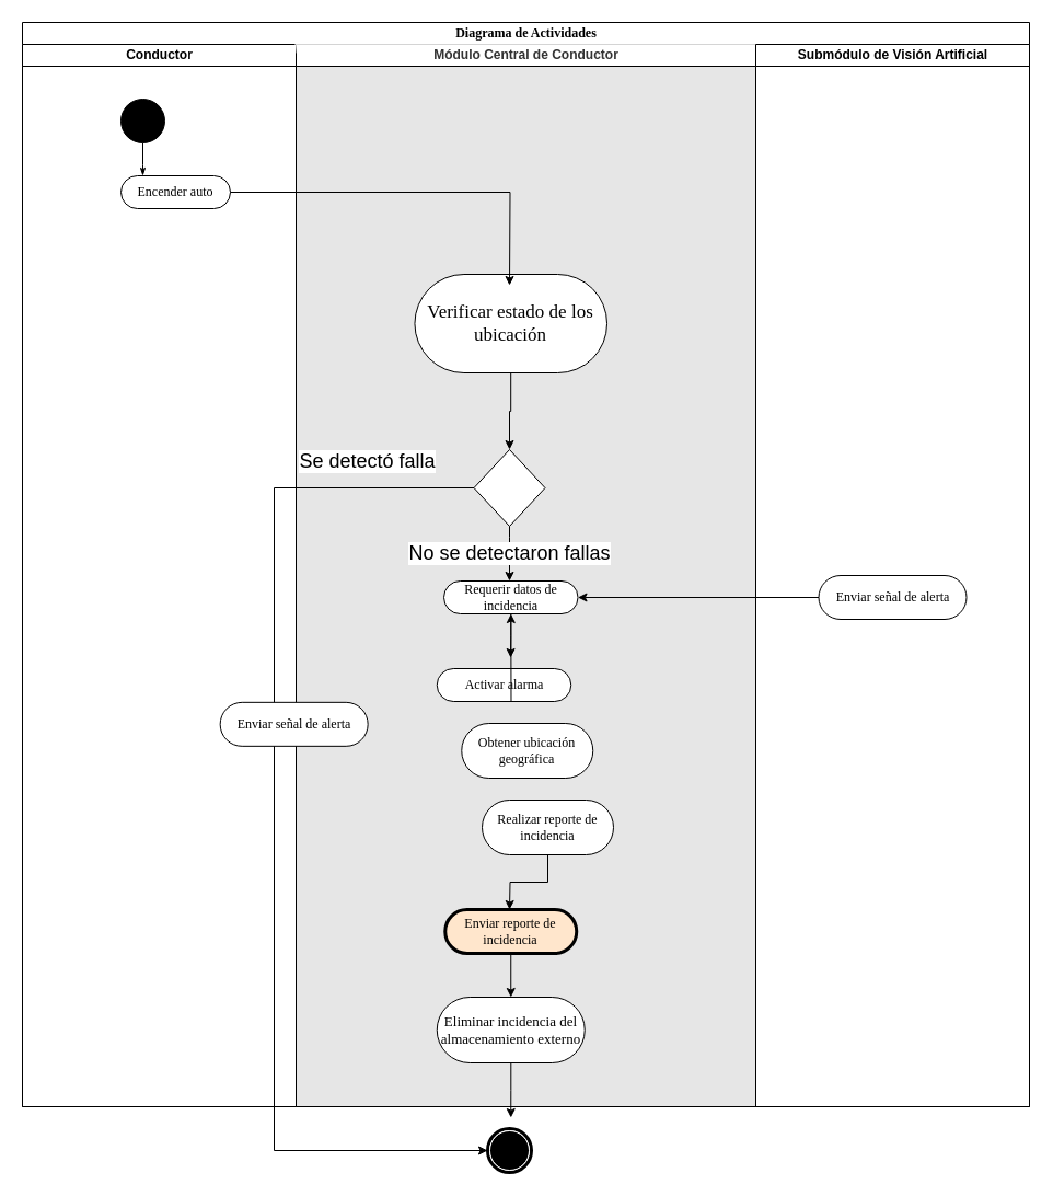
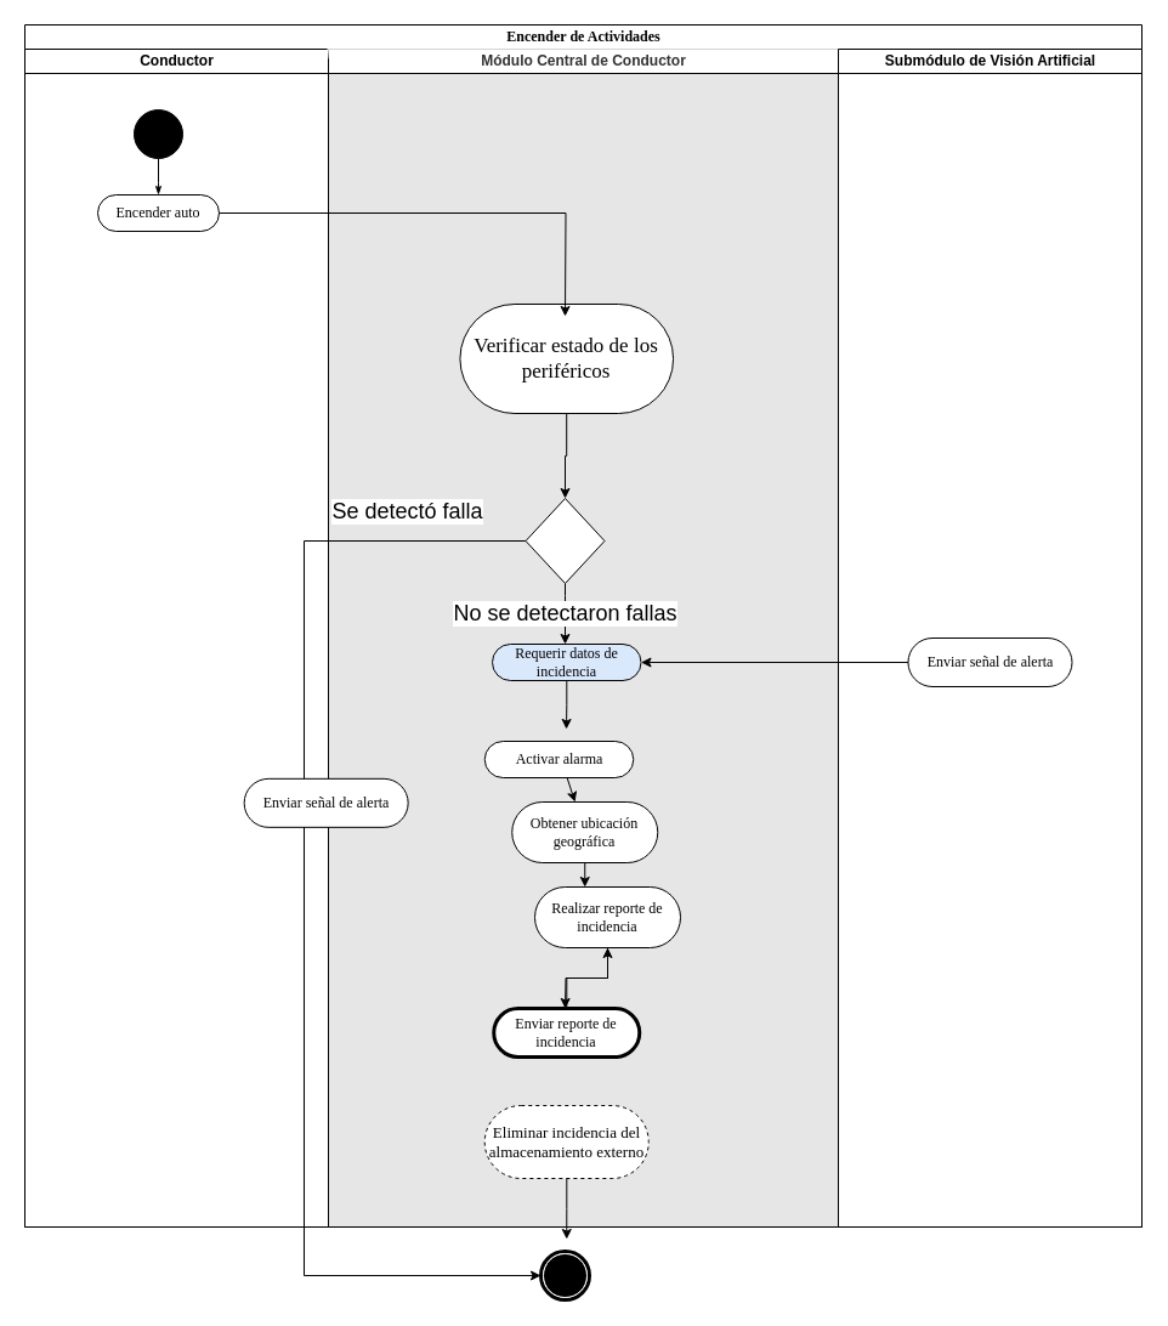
  <mxCell id="0" />
  <mxCell id="1" parent="0" />
- <mxCell id="2" value="Diagrama de Actividades" style="swimlane;html=1;childLayout=stackLayout;startSize=20;rounded=0;shadow=0;comic=0;labelBackgroundColor=none;strokeWidth=1;fontFamily=Verdana;fontSize=12;align=center;" parent="1" vertex="1"><mxGeometry x="20" y="20" width="920" height="990" as="geometry" /></mxCell>
+ <mxCell id="2" value="Encender de Actividades" style="swimlane;html=1;childLayout=stackLayout;startSize=20;rounded=0;shadow=0;comic=0;labelBackgroundColor=none;strokeWidth=1;fontFamily=Verdana;fontSize=12;align=center;" parent="1" vertex="1"><mxGeometry x="20" y="20" width="920" height="990" as="geometry" /></mxCell>
  <mxCell id="3" value="Conductor" style="swimlane;html=1;startSize=20;" parent="2" vertex="1"><mxGeometry y="20" width="250" height="970" as="geometry" /></mxCell>
  <mxCell id="4" value="" style="ellipse;whiteSpace=wrap;html=1;rounded=0;shadow=0;comic=0;labelBackgroundColor=none;strokeWidth=1;fillColor=#000000;fontFamily=Verdana;fontSize=12;align=center;" parent="3" vertex="1"><mxGeometry x="90" y="50" width="40" height="40" as="geometry" /></mxCell>
- <mxCell id="5" value="Encender auto" style="rounded=1;whiteSpace=wrap;html=1;shadow=0;comic=0;labelBackgroundColor=none;strokeWidth=1;fontFamily=Verdana;fontSize=12;align=center;arcSize=50;" parent="3" vertex="1"><mxGeometry x="90" y="120" width="100" height="30" as="geometry" /></mxCell>
+ <mxCell id="5" value="Encender auto" style="rounded=1;whiteSpace=wrap;html=1;shadow=0;comic=0;labelBackgroundColor=none;strokeWidth=1;fontFamily=Verdana;fontSize=12;align=center;arcSize=50;" parent="3" vertex="1"><mxGeometry x="60" y="120" width="100" height="30" as="geometry" /></mxCell>
  <mxCell id="6" value="" style="edgeStyle=orthogonalEdgeStyle;rounded=0;html=1;labelBackgroundColor=none;startArrow=none;startFill=0;startSize=5;endArrow=classicThin;endFill=1;endSize=5;jettySize=auto;orthogonalLoop=1;strokeWidth=1;fontFamily=Verdana;fontSize=12" parent="3" source="4" target="5" edge="1"><mxGeometry relative="1" as="geometry"><Array as="points"><mxPoint x="110" y="110" /><mxPoint x="110" y="110" /></Array></mxGeometry></mxCell>
  <mxCell id="7" value="Módulo Central de Conductor" style="swimlane;html=1;startSize=20;swimlaneFillColor=#E6E6E6;fillColor=none;fontColor=#333333;strokeColor=default;glass=1;" parent="2" vertex="1"><mxGeometry x="250" y="20" width="420" height="970" as="geometry" /></mxCell>
- <mxCell id="8" value="Requerir datos de incidencia" style="rounded=1;whiteSpace=wrap;html=1;shadow=0;comic=0;labelBackgroundColor=none;strokeWidth=1;fontFamily=Verdana;fontSize=12;align=center;arcSize=50;" parent="7" vertex="1"><mxGeometry x="135" y="490" width="122.5" height="30" as="geometry" /></mxCell>
+ <mxCell id="8" value="Requerir datos de incidencia" style="rounded=1;whiteSpace=wrap;html=1;shadow=0;comic=0;labelBackgroundColor=none;strokeWidth=1;fontFamily=Verdana;fontSize=12;align=center;arcSize=50;fillColor=#dae8fc;" parent="7" vertex="1"><mxGeometry x="135" y="490" width="122.5" height="30" as="geometry" /></mxCell>
  <mxCell id="9" style="edgeStyle=orthogonalEdgeStyle;rounded=0;orthogonalLoop=1;jettySize=auto;html=1;fontSize=15;" edge="1" parent="7" source="10" target="11"><mxGeometry relative="1" as="geometry" /></mxCell>
- <mxCell id="10" value="&lt;span style=&quot;font-size: 17px;&quot;&gt;Verificar estado de los ubicación&lt;/span&gt;" style="rounded=1;whiteSpace=wrap;html=1;shadow=0;comic=0;labelBackgroundColor=none;strokeWidth=1;fontFamily=Verdana;fontSize=12;align=center;arcSize=50;" parent="7" vertex="1"><mxGeometry x="108.44" y="210" width="175.62" height="90" as="geometry" /></mxCell>
+ <mxCell id="10" value="&lt;span style=&quot;font-size: 17px;&quot;&gt;Verificar estado de los periféricos&lt;/span&gt;" style="rounded=1;whiteSpace=wrap;html=1;shadow=0;comic=0;labelBackgroundColor=none;strokeWidth=1;fontFamily=Verdana;fontSize=12;align=center;arcSize=50;" parent="7" vertex="1"><mxGeometry x="108.44" y="210" width="175.62" height="90" as="geometry" /></mxCell>
  <mxCell id="11" value="" style="rhombus;whiteSpace=wrap;html=1;glass=1;fontSize=10;" parent="7" vertex="1"><mxGeometry x="162.5" y="370" width="65" height="70" as="geometry" /></mxCell>
  <mxCell id="12" value="Realizar reporte de incidencia" style="rounded=1;whiteSpace=wrap;html=1;shadow=0;comic=0;labelBackgroundColor=none;strokeWidth=1;fontFamily=Verdana;fontSize=12;align=center;arcSize=50;" parent="7" vertex="1"><mxGeometry x="170" y="690" width="120" height="50" as="geometry" /></mxCell>
- <mxCell id="13" style="edgeStyle=orthogonalEdgeStyle;rounded=0;orthogonalLoop=1;jettySize=auto;html=1;fontSize=10;" parent="7" source="14" target="15" edge="1"><mxGeometry relative="1" as="geometry" /></mxCell>
- <mxCell id="14" value="Enviar reporte de incidencia" style="rounded=1;whiteSpace=wrap;html=1;shadow=0;comic=0;labelBackgroundColor=none;strokeWidth=3;fontFamily=Verdana;fontSize=12;align=center;arcSize=50;fillColor=#ffe6cc;" parent="7" vertex="1"><mxGeometry x="136.25" y="790" width="120" height="40" as="geometry" /></mxCell>
- <mxCell id="15" value="&lt;font style=&quot;font-size: 13px;&quot;&gt;Eliminar incidencia del almacenamiento externo&lt;/font&gt;" style="rounded=1;whiteSpace=wrap;html=1;shadow=0;comic=0;labelBackgroundColor=none;strokeWidth=1;fontFamily=Verdana;fontSize=12;align=center;arcSize=50;" parent="7" vertex="1"><mxGeometry x="128.75" y="870" width="135" height="60" as="geometry" /></mxCell>
+ <mxCell id="13" style="edgeStyle=orthogonalEdgeStyle;rounded=0;orthogonalLoop=1;jettySize=auto;html=1;fontSize=10;" parent="7" source="14" target="12" edge="1"><mxGeometry relative="1" as="geometry" /></mxCell>
+ <mxCell id="14" value="Enviar reporte de incidencia" style="rounded=1;whiteSpace=wrap;html=1;shadow=0;comic=0;labelBackgroundColor=none;strokeWidth=3;fontFamily=Verdana;fontSize=12;align=center;arcSize=50;" parent="7" vertex="1"><mxGeometry x="136.25" y="790" width="120" height="40" as="geometry" /></mxCell>
+ <mxCell id="15" value="&lt;font style=&quot;font-size: 13px;&quot;&gt;Eliminar incidencia del almacenamiento externo&lt;/font&gt;" style="rounded=1;whiteSpace=wrap;html=1;shadow=0;comic=0;labelBackgroundColor=none;strokeWidth=1;fontFamily=Verdana;fontSize=12;align=center;arcSize=50;dashed=1;" parent="7" vertex="1"><mxGeometry x="128.75" y="870" width="135" height="60" as="geometry" /></mxCell>
+ <mxCell id="16" style="edgeStyle=orthogonalEdgeStyle;rounded=0;orthogonalLoop=1;jettySize=auto;html=1;fontSize=10;" parent="7" source="17" target="12" edge="1"><mxGeometry relative="1" as="geometry"><Array as="points"><mxPoint x="195" y="690" /><mxPoint x="195" y="690" /></Array></mxGeometry></mxCell>
  <mxCell id="17" value="Obtener ubicación geográfica" style="rounded=1;whiteSpace=wrap;html=1;shadow=0;comic=0;labelBackgroundColor=none;strokeWidth=1;fontFamily=Verdana;fontSize=12;align=center;arcSize=50;" parent="7" vertex="1"><mxGeometry x="151.25" y="620" width="120" height="50" as="geometry" /></mxCell>
  <mxCell id="18" value="Activar alarma" style="rounded=1;whiteSpace=wrap;html=1;shadow=0;comic=0;labelBackgroundColor=none;strokeWidth=1;fontFamily=Verdana;fontSize=12;align=center;arcSize=50;" parent="7" vertex="1"><mxGeometry x="128.75" y="570" width="122.5" height="30" as="geometry" /></mxCell>
- <mxCell id="19" value="" style="endArrow=classic;html=1;rounded=0;exitX=0.553;exitY=0.987;exitDx=0;exitDy=0;exitPerimeter=0;" edge="1" parent="7" source="18" target="8"><mxGeometry width="50" height="50" relative="1" as="geometry"><mxPoint x="196" y="610" as="sourcePoint" /><mxPoint x="230" y="530" as="targetPoint" /></mxGeometry></mxCell>
+ <mxCell id="19" value="" style="endArrow=classic;html=1;rounded=0;exitX=0.553;exitY=0.987;exitDx=0;exitDy=0;exitPerimeter=0;" edge="1" parent="7" source="18" target="17"><mxGeometry width="50" height="50" relative="1" as="geometry"><mxPoint x="196" y="610" as="sourcePoint" /><mxPoint x="230" y="530" as="targetPoint" /></mxGeometry></mxCell>
  <mxCell id="20" value="Submódulo de Visión Artificial" style="swimlane;html=1;startSize=20;" parent="2" vertex="1"><mxGeometry x="670" y="20" width="250" height="970" as="geometry" /></mxCell>
  <mxCell id="21" value="&lt;font style=&quot;font-size: 12px;&quot;&gt;Enviar señal de alerta&lt;/font&gt;" style="rounded=1;whiteSpace=wrap;html=1;shadow=0;comic=0;labelBackgroundColor=none;strokeWidth=1;fontFamily=Verdana;fontSize=12;align=center;arcSize=50;" parent="20" vertex="1"><mxGeometry x="57.5" y="485" width="135" height="40" as="geometry" /></mxCell>
  <mxCell id="22" style="edgeStyle=orthogonalEdgeStyle;rounded=0;orthogonalLoop=1;jettySize=auto;html=1;fontSize=10;" parent="2" source="21" target="8" edge="1"><mxGeometry relative="1" as="geometry"><mxPoint x="510" y="530" as="targetPoint" /></mxGeometry></mxCell>
  <mxCell id="23" style="edgeStyle=orthogonalEdgeStyle;rounded=0;orthogonalLoop=1;jettySize=auto;html=1;fontSize=10;exitX=1;exitY=0.5;exitDx=0;exitDy=0;" parent="1" source="5" edge="1"><mxGeometry relative="1" as="geometry"><mxPoint x="465" y="260" as="targetPoint" /><mxPoint x="465" y="210" as="sourcePoint" /></mxGeometry></mxCell>
  <mxCell id="24" value="" style="shape=mxgraph.bpmn.shape;html=1;verticalLabelPosition=bottom;labelBackgroundColor=#ffffff;verticalAlign=top;perimeter=ellipsePerimeter;outline=end;symbol=terminate;rounded=0;shadow=0;comic=0;strokeWidth=1;fontFamily=Verdana;fontSize=12;align=center;" parent="1" vertex="1"><mxGeometry x="445" y="1030" width="40" height="40" as="geometry" /></mxCell>
  <mxCell id="25" style="edgeStyle=orthogonalEdgeStyle;rounded=0;orthogonalLoop=1;jettySize=auto;html=1;entryX=0;entryY=0.5;entryDx=0;entryDy=0;fontSize=10;" parent="1" source="11" target="24" edge="1"><mxGeometry relative="1" as="geometry"><Array as="points"><mxPoint x="250" y="445" /><mxPoint x="250" y="1050" /></Array></mxGeometry></mxCell>
  <mxCell id="26" value="Se detectó falla" style="edgeLabel;html=1;align=center;verticalAlign=middle;resizable=0;points=[];fontSize=18;" parent="25" vertex="1" connectable="0"><mxGeometry x="-0.864" y="-1" relative="1" as="geometry"><mxPoint x="-31" y="-24" as="offset" /></mxGeometry></mxCell>
  <mxCell id="27" value="&lt;font style=&quot;font-size: 18px;&quot;&gt;No se detectaron fallas&lt;/font&gt;" style="edgeStyle=orthogonalEdgeStyle;rounded=0;orthogonalLoop=1;jettySize=auto;html=1;fontSize=10;" parent="1" source="11" edge="1"><mxGeometry relative="1" as="geometry"><mxPoint x="465" y="530" as="targetPoint" /><Array as="points"><mxPoint x="465" y="490" /><mxPoint x="465" y="490" /></Array></mxGeometry></mxCell>
  <mxCell id="28" style="edgeStyle=orthogonalEdgeStyle;rounded=0;orthogonalLoop=1;jettySize=auto;html=1;fontSize=10;" parent="1" source="8" edge="1"><mxGeometry relative="1" as="geometry"><mxPoint x="466" y="600" as="targetPoint" /></mxGeometry></mxCell>
  <mxCell id="29" style="edgeStyle=orthogonalEdgeStyle;rounded=0;orthogonalLoop=1;jettySize=auto;html=1;fontSize=10;" parent="1" source="12" edge="1"><mxGeometry relative="1" as="geometry"><mxPoint x="465" y="830" as="targetPoint" /></mxGeometry></mxCell>
  <mxCell id="30" style="edgeStyle=orthogonalEdgeStyle;rounded=0;orthogonalLoop=1;jettySize=auto;html=1;fontSize=10;endArrow=classic;endFill=1;" parent="1" source="15" edge="1"><mxGeometry relative="1" as="geometry"><mxPoint x="466.25" y="1020" as="targetPoint" /></mxGeometry></mxCell>
  <mxCell id="31" value="&lt;font style=&quot;font-size: 12px;&quot;&gt;Enviar señal de alerta&lt;/font&gt;" style="rounded=1;whiteSpace=wrap;html=1;shadow=0;comic=0;labelBackgroundColor=none;strokeWidth=1;fontFamily=Verdana;fontSize=12;align=center;arcSize=50;" vertex="1" parent="1"><mxGeometry x="200.66" y="640.84" width="135" height="40" as="geometry" /></mxCell>
